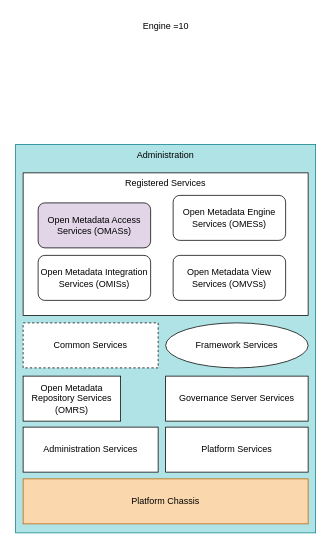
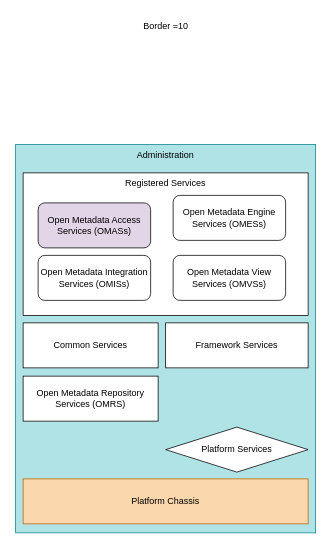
  <mxCell id="0" />
  <mxCell id="1" parent="0" />
  <mxCell id="2" value="Administration" style="rounded=0;whiteSpace=wrap;html=1;verticalAlign=top;fillColor=#b0e3e6;strokeColor=#0e8088;" parent="1" vertex="1"><mxGeometry x="20" y="192" width="400" height="518" as="geometry" /></mxCell>
  <mxCell id="3" value="Platform Chassis" style="rounded=0;whiteSpace=wrap;html=1;fillColor=#fad7ac;strokeColor=#b46504;" parent="1" vertex="1"><mxGeometry x="30" y="638" width="380" height="60" as="geometry" /></mxCell>
- <mxCell id="4" value="Open Metadata Repository Services (OMRS)" style="rounded=0;whiteSpace=wrap;html=1;" parent="1" vertex="1"><mxGeometry x="30" y="501" width="130" height="60" as="geometry" /></mxCell>
- <mxCell id="5" value="Framework Services" style="ellipse;whiteSpace=wrap;html=1;" parent="1" vertex="1"><mxGeometry x="220" y="430" width="190" height="60" as="geometry" /></mxCell>
- <mxCell id="6" value="Governance Server Services" style="rounded=0;whiteSpace=wrap;html=1;" parent="1" vertex="1"><mxGeometry x="220" y="501" width="190" height="60" as="geometry" /></mxCell>
+ <mxCell id="4" value="Open Metadata Repository Services (OMRS)" style="rounded=0;whiteSpace=wrap;html=1;" parent="1" vertex="1"><mxGeometry x="30" y="501" width="180" height="60" as="geometry" /></mxCell>
+ <mxCell id="5" value="Framework Services" style="rounded=0;whiteSpace=wrap;html=1;" parent="1" vertex="1"><mxGeometry x="220" y="430" width="190" height="60" as="geometry" /></mxCell>
  <mxCell id="7" value="Registered Services" style="rounded=0;whiteSpace=wrap;html=1;verticalAlign=top;" parent="1" vertex="1"><mxGeometry x="30" y="230" width="380" height="190" as="geometry" /></mxCell>
- <mxCell id="8" value="Administration Services" style="rounded=0;whiteSpace=wrap;html=1;" parent="1" vertex="1"><mxGeometry x="30" y="569" width="180" height="60" as="geometry" /></mxCell>
- <mxCell id="9" value="Platform Services" style="rounded=0;whiteSpace=wrap;html=1;" parent="1" vertex="1"><mxGeometry x="220" y="569" width="190" height="60" as="geometry" /></mxCell>
+ <mxCell id="9" value="Platform Services" style="rhombus;whiteSpace=wrap;html=1;" parent="1" vertex="1"><mxGeometry x="220" y="569" width="190" height="60" as="geometry" /></mxCell>
  <mxCell id="10" value="Open Metadata Access Services (OMASs)" style="rounded=1;whiteSpace=wrap;html=1;fillColor=#e1d5e7;" parent="1" vertex="1"><mxGeometry x="50" y="270" width="150" height="60" as="geometry" /></mxCell>
  <mxCell id="11" value="Open Metadata Engine Services (OMESs)" style="rounded=1;whiteSpace=wrap;html=1;" parent="1" vertex="1"><mxGeometry x="230" y="260" width="150" height="60" as="geometry" /></mxCell>
  <mxCell id="12" value="Open Metadata Integration Services (OMISs)" style="rounded=1;whiteSpace=wrap;html=1;" parent="1" vertex="1"><mxGeometry x="50" y="340" width="150" height="60" as="geometry" /></mxCell>
  <mxCell id="13" value="Open Metadata View Services (OMVSs)" style="rounded=1;whiteSpace=wrap;html=1;" parent="1" vertex="1"><mxGeometry x="230" y="340" width="150" height="60" as="geometry" /></mxCell>
- <mxCell id="14" value="Engine =10" style="text;html=1;align=center;verticalAlign=middle;resizable=0;points=[];autosize=1;strokeColor=none;fillColor=none;" parent="1" vertex="1"><mxGeometry x="180" y="20" width="80" height="30" as="geometry" /></mxCell>
- <mxCell id="15" value="Common Services" style="rounded=0;whiteSpace=wrap;html=1;dashed=1;" parent="1" vertex="1"><mxGeometry x="30" y="430" width="180" height="60" as="geometry" /></mxCell>
+ <mxCell id="14" value="Border =10" style="text;html=1;align=center;verticalAlign=middle;resizable=0;points=[];autosize=1;strokeColor=none;fillColor=none;" parent="1" vertex="1"><mxGeometry x="180" y="20" width="80" height="30" as="geometry" /></mxCell>
+ <mxCell id="15" value="Common Services" style="rounded=0;whiteSpace=wrap;html=1;" parent="1" vertex="1"><mxGeometry x="30" y="430" width="180" height="60" as="geometry" /></mxCell>
